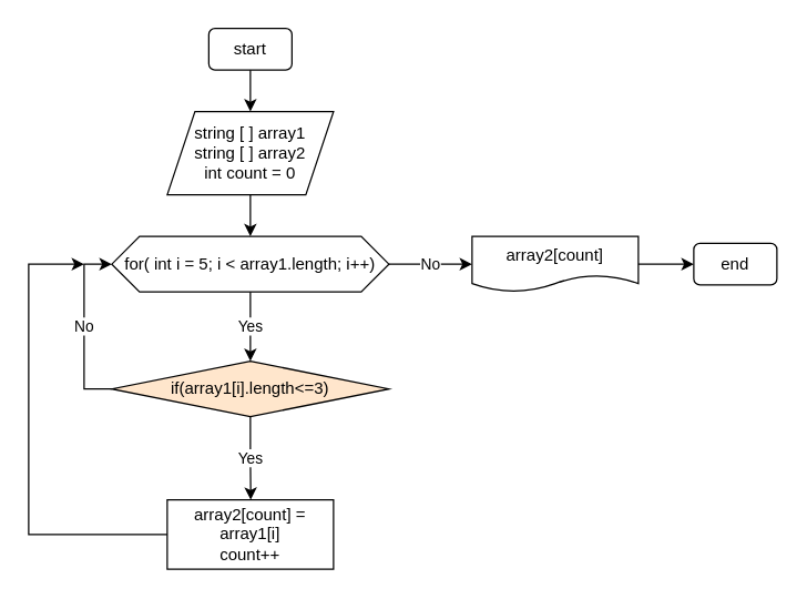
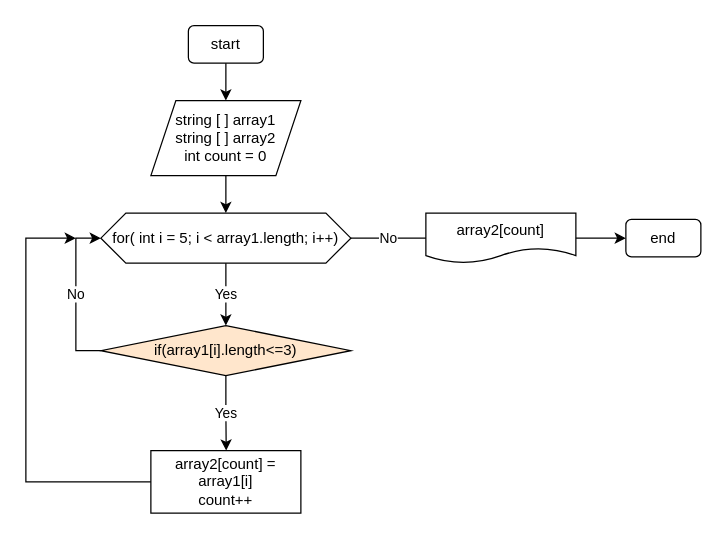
  <mxCell id="0" />
  <mxCell id="1" parent="0" />
  <mxCell id="2" value="start" style="rounded=1;whiteSpace=wrap;html=1;" vertex="1" parent="1"><mxGeometry x="150" y="20" width="60" height="30" as="geometry" /></mxCell>
  <mxCell id="3" value="string [ ] array1&lt;br&gt;string [ ] array2&lt;br&gt;int count = 0" style="shape=parallelogram;perimeter=parallelogramPerimeter;whiteSpace=wrap;html=1;fixedSize=1;" vertex="1" parent="1"><mxGeometry x="120" y="80" width="120" height="60" as="geometry" /></mxCell>
  <mxCell id="4" value="for( int i = 5; i &amp;lt; array1.length; i++)" style="shape=hexagon;perimeter=hexagonPerimeter2;whiteSpace=wrap;html=1;fixedSize=1;" vertex="1" parent="1"><mxGeometry x="80" y="170" width="200" height="40" as="geometry" /></mxCell>
  <mxCell id="5" value="Yes" style="edgeStyle=orthogonalEdgeStyle;rounded=0;orthogonalLoop=1;jettySize=auto;html=1;exitX=0.5;exitY=1;exitDx=0;exitDy=0;" edge="1" parent="1" source="6"><mxGeometry relative="1" as="geometry"><mxPoint x="180.273" y="360" as="targetPoint" /></mxGeometry></mxCell>
  <mxCell id="6" value="if(array1[i].length&amp;lt;=3)" style="rhombus;whiteSpace=wrap;html=1;fillColor=#ffe6cc;" vertex="1" parent="1"><mxGeometry x="80" y="260" width="200" height="40" as="geometry" /></mxCell>
  <mxCell id="7" value="" style="endArrow=classic;html=1;rounded=0;exitX=0.5;exitY=1;exitDx=0;exitDy=0;" edge="1" parent="1" source="2" target="3"><mxGeometry width="50" height="50" relative="1" as="geometry"><mxPoint x="310" y="220" as="sourcePoint" /><mxPoint x="360" y="170" as="targetPoint" /></mxGeometry></mxCell>
  <mxCell id="8" value="" style="endArrow=classic;html=1;rounded=0;exitX=0.5;exitY=1;exitDx=0;exitDy=0;entryX=0.5;entryY=0;entryDx=0;entryDy=0;" edge="1" parent="1" source="3" target="4"><mxGeometry width="50" height="50" relative="1" as="geometry"><mxPoint x="310" y="220" as="sourcePoint" /><mxPoint x="360" y="170" as="targetPoint" /></mxGeometry></mxCell>
  <mxCell id="9" value="Yes" style="endArrow=classic;html=1;rounded=0;exitX=0.5;exitY=1;exitDx=0;exitDy=0;entryX=0.5;entryY=0;entryDx=0;entryDy=0;" edge="1" parent="1" source="4" target="6"><mxGeometry width="50" height="50" relative="1" as="geometry"><mxPoint x="310" y="220" as="sourcePoint" /><mxPoint x="360" y="170" as="targetPoint" /></mxGeometry></mxCell>
  <mxCell id="10" value="array2[count]" style="shape=document;whiteSpace=wrap;html=1;boundedLbl=1;" vertex="1" parent="1"><mxGeometry x="340" y="170" width="120" height="40" as="geometry" /></mxCell>
- <mxCell id="11" value="No" style="endArrow=classic;html=1;rounded=0;exitX=1;exitY=0.5;exitDx=0;exitDy=0;entryX=0;entryY=0.5;entryDx=0;entryDy=0;" edge="1" parent="1" source="4" target="10"><mxGeometry width="50" height="50" relative="1" as="geometry"><mxPoint x="310" y="220" as="sourcePoint" /><mxPoint x="360" y="170" as="targetPoint" /></mxGeometry></mxCell>
+ <mxCell id="11" value="No" style="endArrow=none;html=1;rounded=0;exitX=1;exitY=0.5;exitDx=0;exitDy=0;entryX=0;entryY=0.5;entryDx=0;entryDy=0;" edge="1" parent="1" source="4" target="10"><mxGeometry width="50" height="50" relative="1" as="geometry"><mxPoint x="310" y="220" as="sourcePoint" /><mxPoint x="360" y="170" as="targetPoint" /></mxGeometry></mxCell>
  <mxCell id="12" value="end" style="rounded=1;whiteSpace=wrap;html=1;" vertex="1" parent="1"><mxGeometry x="500" y="175" width="60" height="30" as="geometry" /></mxCell>
  <mxCell id="13" value="" style="endArrow=classic;html=1;rounded=0;entryX=0;entryY=0.5;entryDx=0;entryDy=0;exitX=1;exitY=0.5;exitDx=0;exitDy=0;" edge="1" parent="1" source="10" target="12"><mxGeometry width="50" height="50" relative="1" as="geometry"><mxPoint x="310" y="220" as="sourcePoint" /><mxPoint x="360" y="170" as="targetPoint" /></mxGeometry></mxCell>
  <mxCell id="14" value="No" style="endArrow=classic;html=1;rounded=0;entryX=0;entryY=0.5;entryDx=0;entryDy=0;exitX=0;exitY=0.5;exitDx=0;exitDy=0;" edge="1" parent="1" source="6" target="4"><mxGeometry width="50" height="50" relative="1" as="geometry"><mxPoint x="80" y="280" as="sourcePoint" /><mxPoint x="360" y="170" as="targetPoint" /><Array as="points"><mxPoint x="60" y="280" /><mxPoint x="60" y="190" /></Array></mxGeometry></mxCell>
  <mxCell id="15" value="array2[count] = array1[i]&lt;br&gt;count++" style="rounded=0;whiteSpace=wrap;html=1;" vertex="1" parent="1"><mxGeometry x="120" y="360" width="120" height="50" as="geometry" /></mxCell>
  <mxCell id="16" value="" style="endArrow=classic;html=1;rounded=0;exitX=0;exitY=0.5;exitDx=0;exitDy=0;" edge="1" parent="1" source="15"><mxGeometry width="50" height="50" relative="1" as="geometry"><mxPoint x="70" y="320" as="sourcePoint" /><mxPoint x="60" y="190" as="targetPoint" /><Array as="points"><mxPoint x="20" y="385" /><mxPoint x="20" y="190" /></Array></mxGeometry></mxCell>
